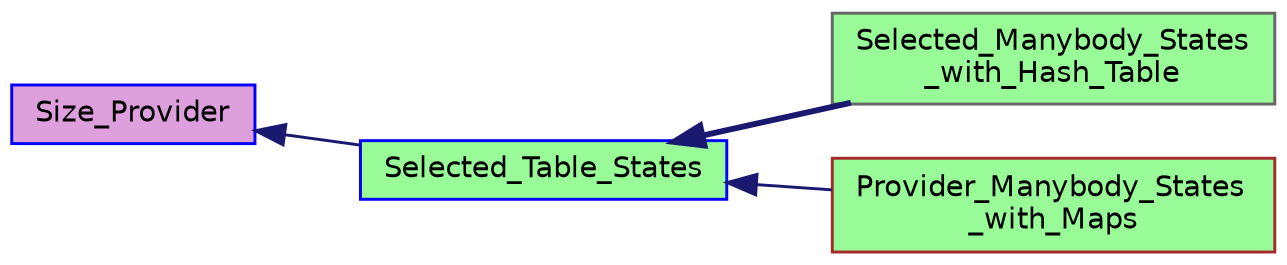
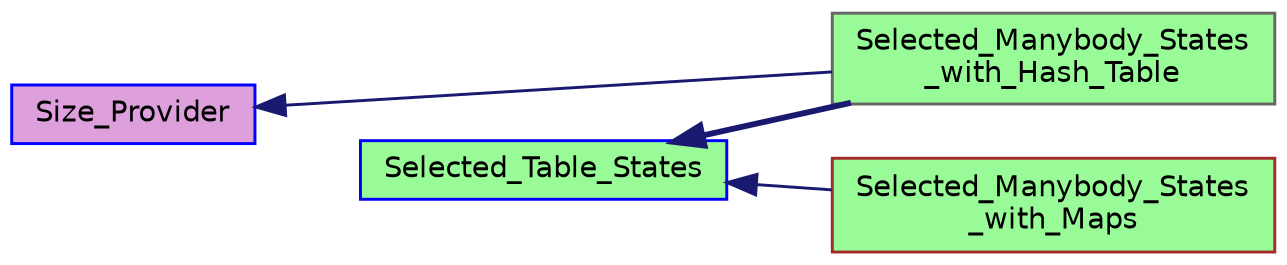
  digraph {
    fontname="DejaVu Sans"
    rankdir=LR
    node [color=blue fillcolor=palegreen fontname="DejaVu Sans" fontsize=10 shape=record style=filled]
    edge [color=midnightblue dir=back fontname="DejaVu Sans" fontsize=10 labelfontname=Helvetica labelfontsize=10 style=solid]
    n1 [fontcolor=black height=0.2 label=Selected_Table_States width=0.4]
    n2 [color=gray40 height=0.2 label="Selected_Manybody_States\l_with_Hash_Table" width=0.4]
-   n3 [color=brown height=0.2 label="Provider_Manybody_States\l_with_Maps" width=0.4]
+   n3 [color=brown height=0.2 label="Selected_Manybody_States\l_with_Maps" width=0.4]
    n4 [fillcolor=plum height=0.2 label=Size_Provider width=0.4]
    n1 -> n2 [style=bold]
    n1 -> n3
-   n4 -> n1
+   n4 -> n2
  }
